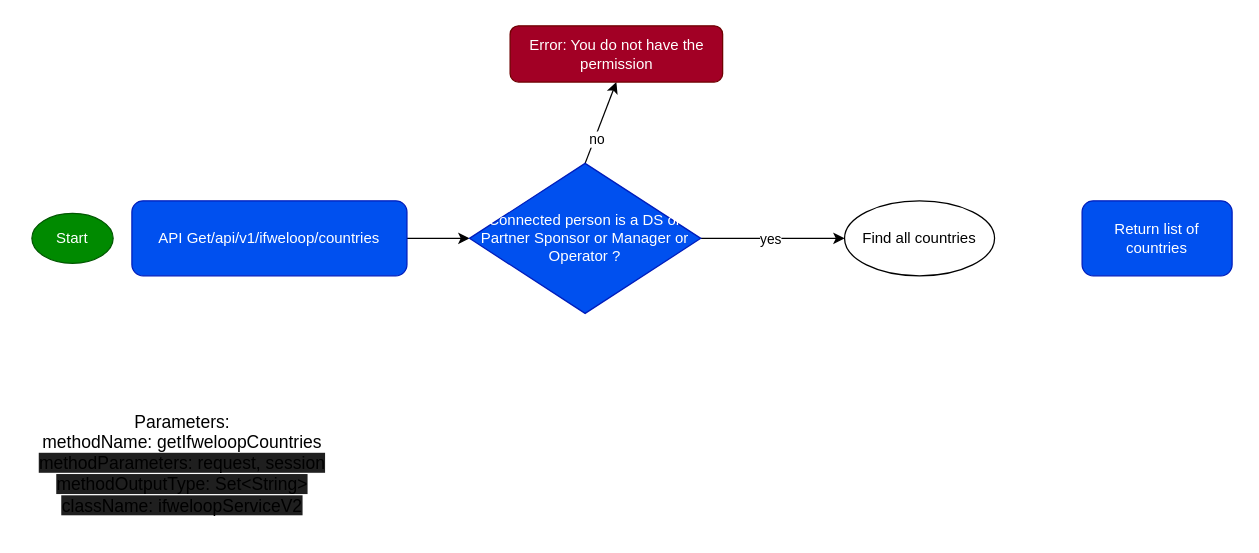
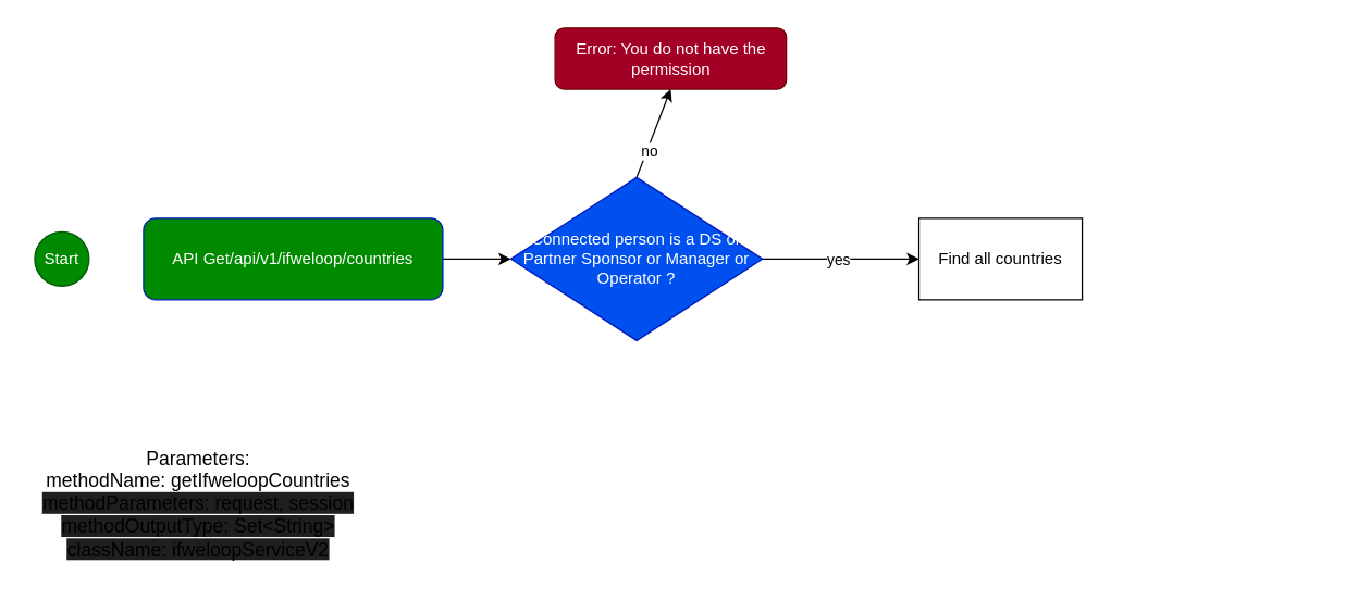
  <mxCell id="0" />
  <mxCell id="1" parent="0" />
  <mxCell id="2" style="edgeStyle=none;html=1;exitX=1;exitY=0.5;exitDx=0;exitDy=0;entryX=0;entryY=0.5;entryDx=0;entryDy=0;" parent="1" source="3" target="8" edge="1"><mxGeometry relative="1" as="geometry" /></mxCell>
- <mxCell id="3" value="API Get/api/v1/ifweloop/countries" style="rounded=1;whiteSpace=wrap;html=1;fillColor=#0050ef;fontColor=#ffffff;strokeColor=#001DBC;" parent="1" vertex="1"><mxGeometry x="105" y="160" width="220" height="60" as="geometry" /></mxCell>
+ <mxCell id="3" value="API Get/api/v1/ifweloop/countries" style="rounded=1;whiteSpace=wrap;html=1;fillColor=#008a00;fontColor=#ffffff;strokeColor=#001DBC;" parent="1" vertex="1"><mxGeometry x="105" y="160" width="220" height="60" as="geometry" /></mxCell>
  <mxCell id="4" style="edgeStyle=none;html=1;exitX=0.5;exitY=0;exitDx=0;exitDy=0;entryX=0.5;entryY=1;entryDx=0;entryDy=0;" parent="1" source="8" target="9" edge="1"><mxGeometry relative="1" as="geometry" /></mxCell>
  <mxCell id="5" value="no" style="edgeLabel;html=1;align=center;verticalAlign=middle;resizable=0;points=[];" parent="4" vertex="1" connectable="0"><mxGeometry x="-0.4" y="-1" relative="1" as="geometry"><mxPoint x="1" as="offset" /></mxGeometry></mxCell>
  <mxCell id="6" style="edgeStyle=none;html=1;exitX=1;exitY=0.5;exitDx=0;exitDy=0;entryX=0;entryY=0.5;entryDx=0;entryDy=0;" parent="1" source="8" target="10" edge="1"><mxGeometry relative="1" as="geometry" /></mxCell>
  <mxCell id="7" value="yes" style="edgeLabel;html=1;align=center;verticalAlign=middle;resizable=0;points=[];rotation=0;" parent="6" vertex="1" connectable="0"><mxGeometry x="0.356" y="-1" relative="1" as="geometry"><mxPoint x="-23" y="-1" as="offset" /></mxGeometry></mxCell>
  <mxCell id="8" value="Connected person is a DS or Partner Sponsor or Manager or Operator ?" style="rhombus;whiteSpace=wrap;html=1;fillColor=#0050ef;fontColor=#ffffff;strokeColor=#001DBC;" parent="1" vertex="1"><mxGeometry x="375" y="130" width="185" height="120" as="geometry" /></mxCell>
  <mxCell id="9" value="Error: You do not have the permission" style="rounded=1;whiteSpace=wrap;html=1;fillColor=#a20025;fontColor=#ffffff;strokeColor=#6F0000;" parent="1" vertex="1"><mxGeometry x="407.5" y="20" width="170" height="45" as="geometry" /></mxCell>
- <mxCell id="10" value="Find all countries" style="ellipse;whiteSpace=wrap;html=1;" parent="1" vertex="1"><mxGeometry x="675" y="160" width="120" height="60" as="geometry" /></mxCell>
- <mxCell id="11" value="Return list of countries" style="rounded=1;whiteSpace=wrap;html=1;fillColor=#0050ef;fontColor=#ffffff;strokeColor=#001DBC;" parent="1" vertex="1"><mxGeometry x="865" y="160" width="120" height="60" as="geometry" /></mxCell>
- <mxCell id="12" value="Start" style="ellipse;whiteSpace=wrap;html=1;aspect=fixed;fillColor=#008a00;fontColor=#ffffff;strokeColor=#005700;" parent="1" vertex="1"><mxGeometry x="25" y="170" width="65" height="40" as="geometry" /></mxCell>
+ <mxCell id="10" value="Find all countries" style="rounded=0;whiteSpace=wrap;html=1;" parent="1" vertex="1"><mxGeometry x="675" y="160" width="120" height="60" as="geometry" /></mxCell>
+ <mxCell id="12" value="Start" style="ellipse;whiteSpace=wrap;html=1;aspect=fixed;fillColor=#008a00;fontColor=#ffffff;strokeColor=#005700;" parent="1" vertex="1"><mxGeometry x="25" y="170" width="40" height="40" as="geometry" /></mxCell>
  <mxCell id="13" value="&lt;font style=&quot;font-size: 14px;&quot;&gt;Parameters:&lt;br&gt;methodName: getIfweloopCountries&lt;br&gt;&lt;/font&gt;&lt;font style=&quot;font-size: 14px;&quot;&gt;&lt;span style=&quot;background-color: rgb(31, 31, 31);&quot;&gt;&lt;font style=&quot;font-size: 14px;&quot;&gt;methodParameters: request, session&lt;br&gt;&lt;/font&gt;methodOutputType: Set&amp;lt;String&amp;gt;&lt;br&gt;className: ifweloopServiceV2&lt;br&gt;&lt;/span&gt;&lt;/font&gt;" style="text;html=1;align=center;verticalAlign=middle;resizable=0;points=[];autosize=1;strokeColor=none;fillColor=none;" parent="1" vertex="1"><mxGeometry x="20" y="320" width="250" height="100" as="geometry" /></mxCell>
